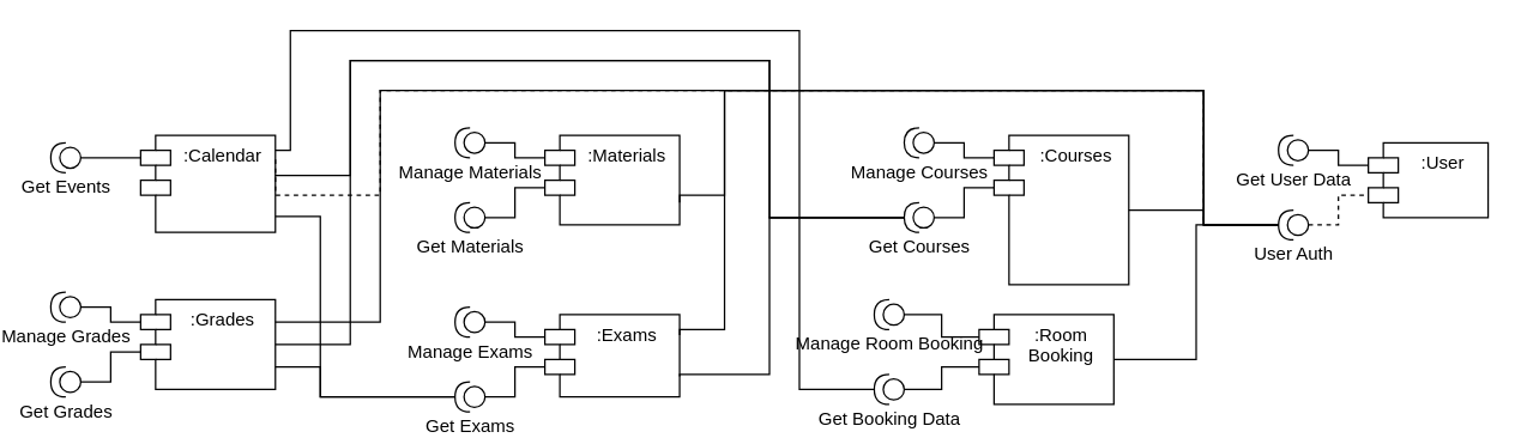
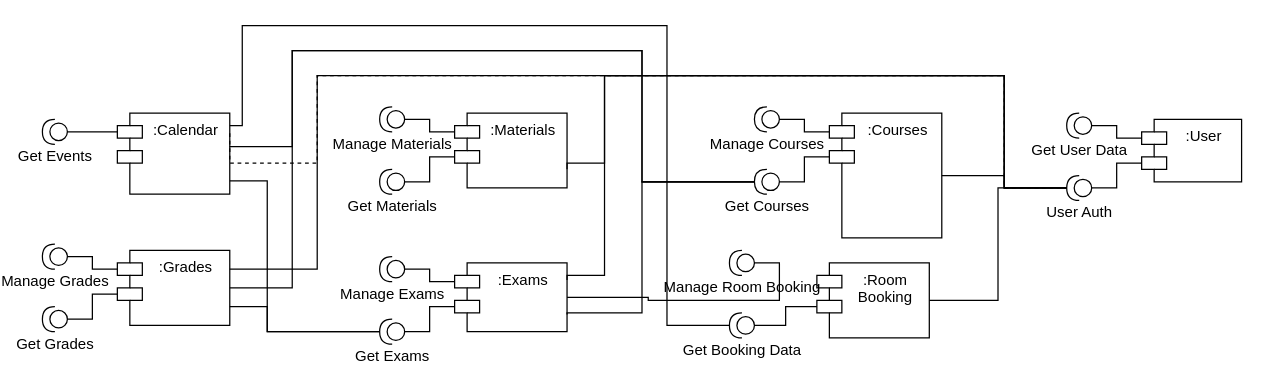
  <mxCell id="0" />
  <mxCell id="1" parent="0" />
  <mxCell id="2" value="User Auth" style="shape=providedRequiredInterface;html=1;verticalLabelPosition=bottom;sketch=0;rotation=0;flipV=0;flipH=1;" vertex="1" parent="1"><mxGeometry x="840" y="140" width="20" height="20" as="geometry" /></mxCell>
  <mxCell id="3" value=":User" style="shape=module;align=left;spacingLeft=20;align=center;verticalAlign=top;whiteSpace=wrap;html=1;" vertex="1" parent="1"><mxGeometry x="900" y="95" width="80" height="50" as="geometry" /></mxCell>
  <mxCell id="4" value="Get User Data" style="shape=providedRequiredInterface;html=1;verticalLabelPosition=bottom;sketch=0;rotation=0;flipV=0;flipH=1;" vertex="1" parent="1"><mxGeometry x="840" y="90" width="20" height="20" as="geometry" /></mxCell>
  <mxCell id="5" style="edgeStyle=orthogonalEdgeStyle;rounded=0;orthogonalLoop=1;jettySize=auto;html=1;exitX=0;exitY=0.5;exitDx=0;exitDy=0;exitPerimeter=0;entryX=0;entryY=0;entryDx=0;entryDy=15;entryPerimeter=0;endArrow=none;endFill=0;" edge="1" parent="1" source="4" target="3"><mxGeometry relative="1" as="geometry" /></mxCell>
- <mxCell id="6" style="edgeStyle=orthogonalEdgeStyle;rounded=0;orthogonalLoop=1;jettySize=auto;html=1;exitX=0;exitY=0.5;exitDx=0;exitDy=0;exitPerimeter=0;entryX=0;entryY=0;entryDx=0;entryDy=35;entryPerimeter=0;endArrow=none;endFill=0;dashed=1;" edge="1" parent="1" source="2" target="3"><mxGeometry relative="1" as="geometry"><mxPoint x="620" y="105" as="sourcePoint" /><mxPoint x="830" y="150" as="targetPoint" /></mxGeometry></mxCell>
+ <mxCell id="6" style="edgeStyle=orthogonalEdgeStyle;rounded=0;orthogonalLoop=1;jettySize=auto;html=1;exitX=0;exitY=0.5;exitDx=0;exitDy=0;exitPerimeter=0;entryX=0;entryY=0;entryDx=0;entryDy=35;entryPerimeter=0;endArrow=none;endFill=0;" edge="1" parent="1" source="2" target="3"><mxGeometry relative="1" as="geometry"><mxPoint x="620" y="105" as="sourcePoint" /><mxPoint x="830" y="150" as="targetPoint" /></mxGeometry></mxCell>
  <mxCell id="7" value=":Calendar" style="shape=module;align=left;spacingLeft=20;align=center;verticalAlign=top;whiteSpace=wrap;html=1;" vertex="1" parent="1"><mxGeometry x="80" y="90" width="90" height="65" as="geometry" /></mxCell>
  <mxCell id="8" value="Get Events" style="shape=providedRequiredInterface;html=1;verticalLabelPosition=bottom;sketch=0;rotation=0;flipV=0;flipH=1;" vertex="1" parent="1"><mxGeometry x="20" y="95" width="20" height="20" as="geometry" /></mxCell>
  <mxCell id="9" style="edgeStyle=orthogonalEdgeStyle;rounded=0;orthogonalLoop=1;jettySize=auto;html=1;exitX=0;exitY=0.5;exitDx=0;exitDy=0;exitPerimeter=0;entryX=0;entryY=0;entryDx=0;entryDy=15;entryPerimeter=0;endArrow=none;endFill=0;" edge="1" parent="1" source="8" target="7"><mxGeometry relative="1" as="geometry" /></mxCell>
  <mxCell id="10" value="Get Grades" style="shape=providedRequiredInterface;html=1;verticalLabelPosition=bottom;sketch=0;rotation=0;flipV=0;flipH=1;" vertex="1" parent="1"><mxGeometry x="20" y="245" width="20" height="20" as="geometry" /></mxCell>
  <mxCell id="11" value=":Grades" style="shape=module;align=left;spacingLeft=20;align=center;verticalAlign=top;whiteSpace=wrap;html=1;" vertex="1" parent="1"><mxGeometry x="80" y="200" width="90" height="60" as="geometry" /></mxCell>
  <mxCell id="12" value="Manage Grades" style="shape=providedRequiredInterface;html=1;verticalLabelPosition=bottom;sketch=0;rotation=0;flipV=0;flipH=1;" vertex="1" parent="1"><mxGeometry x="20" y="195" width="20" height="20" as="geometry" /></mxCell>
  <mxCell id="13" style="edgeStyle=orthogonalEdgeStyle;rounded=0;orthogonalLoop=1;jettySize=auto;html=1;exitX=0;exitY=0.5;exitDx=0;exitDy=0;exitPerimeter=0;entryX=0;entryY=0;entryDx=0;entryDy=15;entryPerimeter=0;endArrow=none;endFill=0;" edge="1" parent="1" source="12" target="11"><mxGeometry relative="1" as="geometry" /></mxCell>
  <mxCell id="14" style="edgeStyle=orthogonalEdgeStyle;rounded=0;orthogonalLoop=1;jettySize=auto;html=1;exitX=0;exitY=0.5;exitDx=0;exitDy=0;exitPerimeter=0;entryX=0;entryY=0;entryDx=0;entryDy=35;entryPerimeter=0;endArrow=none;endFill=0;" edge="1" parent="1" source="10" target="11"><mxGeometry relative="1" as="geometry"><mxPoint x="-200" y="210" as="sourcePoint" /><mxPoint x="10" y="255" as="targetPoint" /></mxGeometry></mxCell>
  <mxCell id="15" value="Get Materials" style="shape=providedRequiredInterface;html=1;verticalLabelPosition=bottom;sketch=0;rotation=0;flipV=0;flipH=1;" vertex="1" parent="1"><mxGeometry x="290" y="135" width="20" height="20" as="geometry" /></mxCell>
  <mxCell id="16" value=":Materials" style="shape=module;align=left;spacingLeft=20;align=center;verticalAlign=top;whiteSpace=wrap;html=1;" vertex="1" parent="1"><mxGeometry x="350" y="90" width="90" height="60" as="geometry" /></mxCell>
  <mxCell id="17" value="Manage Materials" style="shape=providedRequiredInterface;html=1;verticalLabelPosition=bottom;sketch=0;rotation=0;flipV=0;flipH=1;" vertex="1" parent="1"><mxGeometry x="290" y="85" width="20" height="20" as="geometry" /></mxCell>
  <mxCell id="18" style="edgeStyle=orthogonalEdgeStyle;rounded=0;orthogonalLoop=1;jettySize=auto;html=1;exitX=0;exitY=0.5;exitDx=0;exitDy=0;exitPerimeter=0;entryX=0;entryY=0;entryDx=0;entryDy=15;entryPerimeter=0;endArrow=none;endFill=0;" edge="1" parent="1" source="17" target="16"><mxGeometry relative="1" as="geometry" /></mxCell>
  <mxCell id="19" style="edgeStyle=orthogonalEdgeStyle;rounded=0;orthogonalLoop=1;jettySize=auto;html=1;exitX=0;exitY=0.5;exitDx=0;exitDy=0;exitPerimeter=0;entryX=0;entryY=0;entryDx=0;entryDy=35;entryPerimeter=0;endArrow=none;endFill=0;" edge="1" parent="1" source="15" target="16"><mxGeometry relative="1" as="geometry"><mxPoint x="70" y="100" as="sourcePoint" /><mxPoint x="280" y="145" as="targetPoint" /></mxGeometry></mxCell>
  <mxCell id="20" value="Get Courses" style="shape=providedRequiredInterface;html=1;verticalLabelPosition=bottom;sketch=0;rotation=0;flipV=0;flipH=1;" vertex="1" parent="1"><mxGeometry x="590" y="135" width="20" height="20" as="geometry" /></mxCell>
  <mxCell id="21" value=":Courses" style="shape=module;align=left;spacingLeft=20;align=center;verticalAlign=top;whiteSpace=wrap;html=1;" vertex="1" parent="1"><mxGeometry x="650" y="90" width="90" height="100" as="geometry" /></mxCell>
  <mxCell id="22" value="Manage Courses" style="shape=providedRequiredInterface;html=1;verticalLabelPosition=bottom;sketch=0;rotation=0;flipV=0;flipH=1;" vertex="1" parent="1"><mxGeometry x="590" y="85" width="20" height="20" as="geometry" /></mxCell>
  <mxCell id="23" style="edgeStyle=orthogonalEdgeStyle;rounded=0;orthogonalLoop=1;jettySize=auto;html=1;exitX=0;exitY=0.5;exitDx=0;exitDy=0;exitPerimeter=0;entryX=0;entryY=0;entryDx=0;entryDy=15;entryPerimeter=0;endArrow=none;endFill=0;" edge="1" parent="1" source="22" target="21"><mxGeometry relative="1" as="geometry" /></mxCell>
  <mxCell id="24" style="edgeStyle=orthogonalEdgeStyle;rounded=0;orthogonalLoop=1;jettySize=auto;html=1;exitX=0;exitY=0.5;exitDx=0;exitDy=0;exitPerimeter=0;entryX=0;entryY=0;entryDx=0;entryDy=35;entryPerimeter=0;endArrow=none;endFill=0;" edge="1" parent="1" source="20" target="21"><mxGeometry relative="1" as="geometry"><mxPoint x="370" y="100" as="sourcePoint" /><mxPoint x="580" y="145" as="targetPoint" /></mxGeometry></mxCell>
  <mxCell id="25" value="Get Exams" style="shape=providedRequiredInterface;html=1;verticalLabelPosition=bottom;sketch=0;rotation=0;flipV=0;flipH=1;" vertex="1" parent="1"><mxGeometry x="290" y="255" width="20" height="20" as="geometry" /></mxCell>
  <mxCell id="26" value=":Exams" style="shape=module;align=left;spacingLeft=20;align=center;verticalAlign=top;whiteSpace=wrap;html=1;" vertex="1" parent="1"><mxGeometry x="350" y="210" width="90" height="55" as="geometry" /></mxCell>
  <mxCell id="27" value="Manage Exams" style="shape=providedRequiredInterface;html=1;verticalLabelPosition=bottom;sketch=0;rotation=0;flipV=0;flipH=1;" vertex="1" parent="1"><mxGeometry x="290" y="205" width="20" height="20" as="geometry" /></mxCell>
  <mxCell id="28" style="edgeStyle=orthogonalEdgeStyle;rounded=0;orthogonalLoop=1;jettySize=auto;html=1;exitX=0;exitY=0.5;exitDx=0;exitDy=0;exitPerimeter=0;entryX=0;entryY=0;entryDx=0;entryDy=15;entryPerimeter=0;endArrow=none;endFill=0;" edge="1" parent="1" source="27" target="26"><mxGeometry relative="1" as="geometry" /></mxCell>
  <mxCell id="29" style="edgeStyle=orthogonalEdgeStyle;rounded=0;orthogonalLoop=1;jettySize=auto;html=1;exitX=0;exitY=0.5;exitDx=0;exitDy=0;exitPerimeter=0;entryX=0;entryY=0;entryDx=0;entryDy=35;entryPerimeter=0;endArrow=none;endFill=0;" edge="1" parent="1" source="25" target="26"><mxGeometry relative="1" as="geometry"><mxPoint x="70" y="220" as="sourcePoint" /><mxPoint x="280" y="265" as="targetPoint" /></mxGeometry></mxCell>
  <mxCell id="30" value="Get Booking Data" style="shape=providedRequiredInterface;html=1;verticalLabelPosition=bottom;sketch=0;rotation=0;flipV=0;flipH=1;" vertex="1" parent="1"><mxGeometry x="570" y="250" width="20" height="20" as="geometry" /></mxCell>
  <mxCell id="31" value=":Room Booking" style="shape=module;align=left;spacingLeft=20;align=center;verticalAlign=top;whiteSpace=wrap;html=1;" vertex="1" parent="1"><mxGeometry x="640" y="210" width="90" height="60" as="geometry" /></mxCell>
  <mxCell id="32" value="Manage Room Booking" style="shape=providedRequiredInterface;html=1;verticalLabelPosition=bottom;sketch=0;rotation=0;flipV=0;flipH=1;" vertex="1" parent="1"><mxGeometry x="570" y="200" width="20" height="20" as="geometry" /></mxCell>
- <mxCell id="33" style="edgeStyle=orthogonalEdgeStyle;rounded=0;orthogonalLoop=1;jettySize=auto;html=1;exitX=0;exitY=0.5;exitDx=0;exitDy=0;exitPerimeter=0;entryX=0;entryY=0;entryDx=0;entryDy=15;entryPerimeter=0;endArrow=none;endFill=0;" edge="1" parent="1" source="32" target="31"><mxGeometry relative="1" as="geometry" /></mxCell>
+ <mxCell id="33" style="edgeStyle=orthogonalEdgeStyle;rounded=0;orthogonalLoop=1;jettySize=auto;html=1;exitX=0;exitY=0.5;exitDx=0;exitDy=0;exitPerimeter=0;endArrow=none;endFill=0;" edge="1" parent="1" source="32" target="26"><mxGeometry relative="1" as="geometry" /></mxCell>
  <mxCell id="34" style="edgeStyle=orthogonalEdgeStyle;rounded=0;orthogonalLoop=1;jettySize=auto;html=1;exitX=0;exitY=0.5;exitDx=0;exitDy=0;exitPerimeter=0;entryX=0;entryY=0;entryDx=0;entryDy=35;entryPerimeter=0;endArrow=none;endFill=0;" edge="1" parent="1" source="30" target="31"><mxGeometry relative="1" as="geometry"><mxPoint x="350" y="215" as="sourcePoint" /><mxPoint x="560" y="260" as="targetPoint" /></mxGeometry></mxCell>
  <mxCell id="35" style="edgeStyle=orthogonalEdgeStyle;rounded=0;orthogonalLoop=1;jettySize=auto;html=1;entryX=1;entryY=0.5;entryDx=0;entryDy=0;entryPerimeter=0;endArrow=none;endFill=0;exitX=1;exitY=0.25;exitDx=0;exitDy=0;" edge="1" parent="1" source="26" target="2"><mxGeometry relative="1" as="geometry"><mxPoint x="430" y="230" as="sourcePoint" /><mxPoint x="520" y="230" as="targetPoint" /><Array as="points"><mxPoint x="440" y="220" /><mxPoint x="470" y="220" /><mxPoint x="470" y="60" /><mxPoint x="790" y="60" /><mxPoint x="790" y="150" /></Array></mxGeometry></mxCell>
  <mxCell id="36" style="edgeStyle=orthogonalEdgeStyle;rounded=0;orthogonalLoop=1;jettySize=auto;html=1;entryX=1;entryY=0.5;entryDx=0;entryDy=0;entryPerimeter=0;endArrow=none;endFill=0;exitX=1;exitY=0.75;exitDx=0;exitDy=0;" edge="1" parent="1" source="26" target="20"><mxGeometry relative="1" as="geometry"><mxPoint x="580" y="425" as="sourcePoint" /><mxPoint x="700" y="590" as="targetPoint" /><Array as="points"><mxPoint x="440" y="250" /><mxPoint x="500" y="250" /><mxPoint x="500" y="145" /></Array></mxGeometry></mxCell>
  <mxCell id="37" style="edgeStyle=orthogonalEdgeStyle;rounded=0;orthogonalLoop=1;jettySize=auto;html=1;entryX=1;entryY=0.5;entryDx=0;entryDy=0;entryPerimeter=0;endArrow=none;endFill=0;exitX=1;exitY=0.5;exitDx=0;exitDy=0;" edge="1" parent="1" source="31" target="2"><mxGeometry relative="1" as="geometry"><mxPoint x="660" y="193.82" as="sourcePoint" /><mxPoint x="750" y="193.82" as="targetPoint" /></mxGeometry></mxCell>
  <mxCell id="38" style="edgeStyle=orthogonalEdgeStyle;rounded=0;orthogonalLoop=1;jettySize=auto;html=1;entryX=1;entryY=0.5;entryDx=0;entryDy=0;entryPerimeter=0;endArrow=none;endFill=0;exitX=1;exitY=0.5;exitDx=0;exitDy=0;" edge="1" parent="1" source="21" target="2"><mxGeometry relative="1" as="geometry"><mxPoint x="740" y="145" as="sourcePoint" /><mxPoint x="830" y="145" as="targetPoint" /></mxGeometry></mxCell>
  <mxCell id="39" style="edgeStyle=orthogonalEdgeStyle;rounded=0;orthogonalLoop=1;jettySize=auto;html=1;entryX=1;entryY=0.5;entryDx=0;entryDy=0;entryPerimeter=0;endArrow=none;endFill=0;exitX=1;exitY=0.75;exitDx=0;exitDy=0;" edge="1" parent="1" source="16" target="2"><mxGeometry relative="1" as="geometry"><mxPoint x="350" y="130" as="sourcePoint" /><mxPoint x="710" y="600" as="targetPoint" /><Array as="points"><mxPoint x="440" y="130" /><mxPoint x="470" y="130" /><mxPoint x="470" y="60" /><mxPoint x="790" y="60" /><mxPoint x="790" y="150" /></Array></mxGeometry></mxCell>
  <mxCell id="40" style="edgeStyle=orthogonalEdgeStyle;rounded=0;orthogonalLoop=1;jettySize=auto;html=1;entryX=1;entryY=0.5;entryDx=0;entryDy=0;entryPerimeter=0;endArrow=none;endFill=0;exitX=1;exitY=0.25;exitDx=0;exitDy=0;" edge="1" parent="1" source="11" target="2"><mxGeometry relative="1" as="geometry"><mxPoint x="439.43" y="-35" as="sourcePoint" /><mxPoint x="569.43" y="225" as="targetPoint" /><Array as="points"><mxPoint x="240" y="215" /><mxPoint x="240" y="60" /><mxPoint x="790" y="60" /><mxPoint x="790" y="150" /></Array></mxGeometry></mxCell>
  <mxCell id="41" style="edgeStyle=orthogonalEdgeStyle;rounded=0;orthogonalLoop=1;jettySize=auto;html=1;endArrow=none;endFill=0;exitX=1;exitY=0.5;exitDx=0;exitDy=0;entryX=1;entryY=0.5;entryDx=0;entryDy=0;entryPerimeter=0;" edge="1" parent="1" source="11" target="20"><mxGeometry relative="1" as="geometry"><mxPoint x="260" y="10" as="sourcePoint" /><mxPoint x="360" y="40" as="targetPoint" /><Array as="points"><mxPoint x="220" y="230" /><mxPoint x="220" y="40" /><mxPoint x="500" y="40" /><mxPoint x="500" y="145" /></Array></mxGeometry></mxCell>
  <mxCell id="42" style="edgeStyle=orthogonalEdgeStyle;rounded=0;orthogonalLoop=1;jettySize=auto;html=1;endArrow=none;endFill=0;exitX=1;exitY=0.75;exitDx=0;exitDy=0;entryX=1;entryY=0.5;entryDx=0;entryDy=0;entryPerimeter=0;" edge="1" parent="1" source="11" target="25"><mxGeometry relative="1" as="geometry"><mxPoint x="210" y="5" as="sourcePoint" /><mxPoint x="370" y="50" as="targetPoint" /><Array as="points"><mxPoint x="200" y="245" /><mxPoint x="200" y="265" /></Array></mxGeometry></mxCell>
  <mxCell id="43" style="edgeStyle=orthogonalEdgeStyle;rounded=0;orthogonalLoop=1;jettySize=auto;html=1;endArrow=none;endFill=0;exitX=1;exitY=0.25;exitDx=0;exitDy=0;entryX=1;entryY=0.5;entryDx=0;entryDy=0;entryPerimeter=0;dashed=1;" edge="1" parent="1" source="7" target="2"><mxGeometry relative="1" as="geometry"><mxPoint x="70" y="105" as="sourcePoint" /><mxPoint x="200" y="-129" as="targetPoint" /><Array as="points"><mxPoint x="170" y="130" /><mxPoint x="240" y="130" /><mxPoint x="240" y="60" /><mxPoint x="790" y="60" /><mxPoint x="790" y="150" /></Array></mxGeometry></mxCell>
  <mxCell id="44" style="edgeStyle=orthogonalEdgeStyle;rounded=0;orthogonalLoop=1;jettySize=auto;html=1;endArrow=none;endFill=0;exitX=1.001;exitY=0.836;exitDx=0;exitDy=0;exitPerimeter=0;entryX=1;entryY=0.5;entryDx=0;entryDy=0;entryPerimeter=0;" edge="1" parent="1" source="7" target="25"><mxGeometry relative="1" as="geometry"><mxPoint x="160" y="-80" as="sourcePoint" /><mxPoint x="220" y="-80" as="targetPoint" /><Array as="points"><mxPoint x="200" y="144" /><mxPoint x="200" y="265" /></Array></mxGeometry></mxCell>
  <mxCell id="45" style="edgeStyle=orthogonalEdgeStyle;rounded=0;orthogonalLoop=1;jettySize=auto;html=1;endArrow=none;endFill=0;exitX=0.997;exitY=0.414;exitDx=0;exitDy=0;exitPerimeter=0;entryX=1;entryY=0.5;entryDx=0;entryDy=0;entryPerimeter=0;" edge="1" parent="1" source="7" target="20"><mxGeometry relative="1" as="geometry"><mxPoint x="160" y="-109" as="sourcePoint" /><mxPoint x="220" y="-109" as="targetPoint" /><Array as="points"><mxPoint x="220" y="117" /><mxPoint x="220" y="40" /><mxPoint x="500" y="40" /><mxPoint x="500" y="145" /></Array></mxGeometry></mxCell>
  <mxCell id="46" style="edgeStyle=orthogonalEdgeStyle;rounded=0;orthogonalLoop=1;jettySize=auto;html=1;endArrow=none;endFill=0;exitX=1;exitY=0.155;exitDx=0;exitDy=0;exitPerimeter=0;entryX=1;entryY=0.5;entryDx=0;entryDy=0;entryPerimeter=0;" edge="1" parent="1" source="7" target="30"><mxGeometry relative="1" as="geometry"><mxPoint x="170" y="-99" as="sourcePoint" /><mxPoint x="230" y="-99" as="targetPoint" /><Array as="points"><mxPoint x="180" y="100" /><mxPoint x="180" y="20" /><mxPoint x="520" y="20" /><mxPoint x="520" y="260" /></Array></mxGeometry></mxCell>
